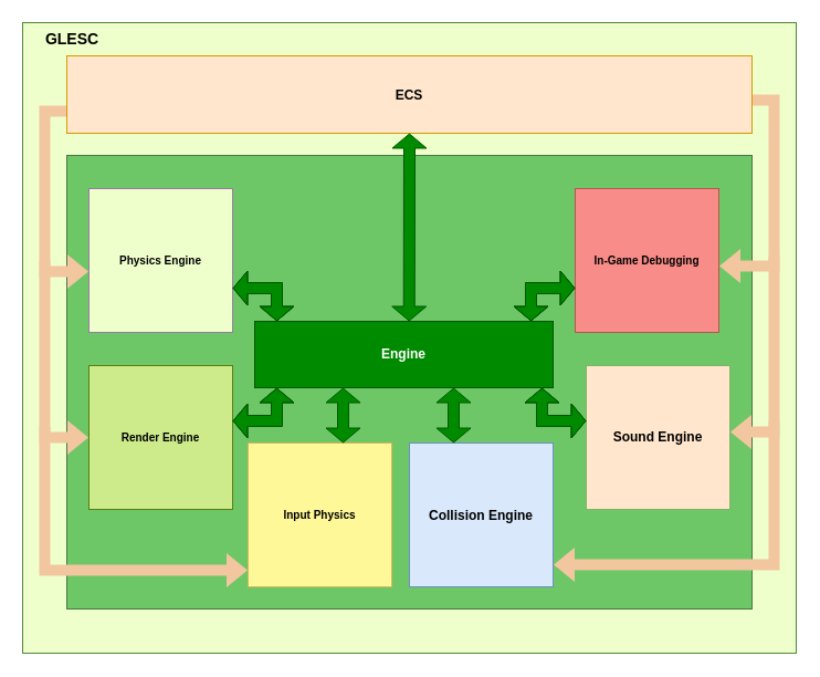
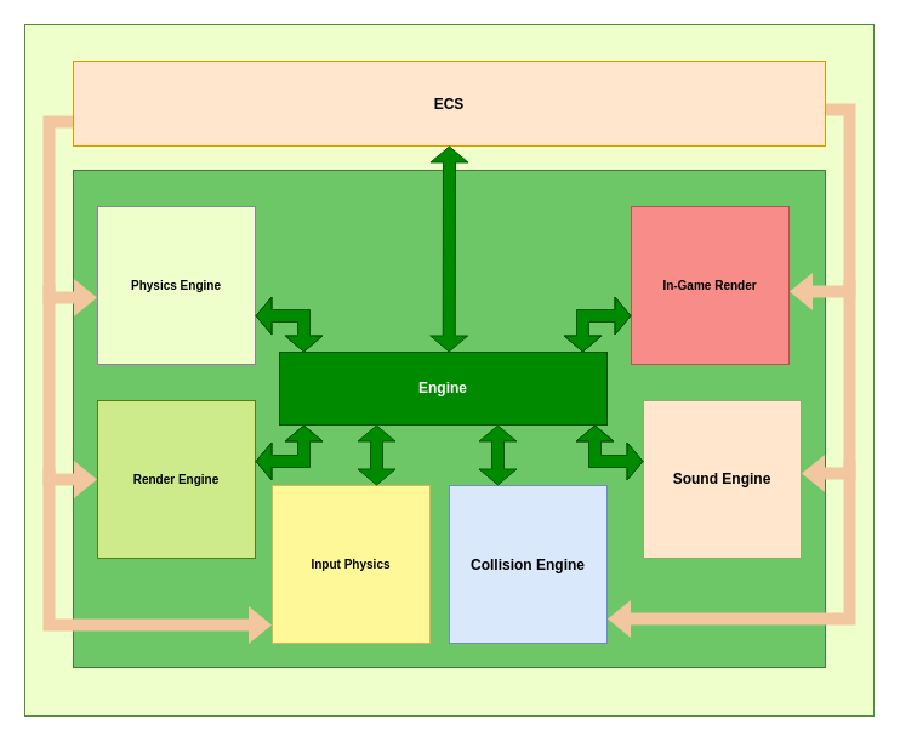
  <mxCell id="0" />
  <mxCell id="1" parent="0" />
  <mxCell id="2" value="" style="rounded=0;whiteSpace=wrap;html=1;fillColor=#efffcc;strokeColor=#528a3c;shadow=0;glass=0;container=0;" parent="1" vertex="1"><mxGeometry x="20" y="20" width="700" height="570" as="geometry" /></mxCell>
  <mxCell id="3" value="" style="rounded=0;whiteSpace=wrap;html=1;fillColor=#6dc766;strokeColor=#477944;shadow=0;glass=0;container=0;" parent="1" vertex="1"><mxGeometry x="60" y="140" width="620" height="410" as="geometry" /></mxCell>
  <mxCell id="4" value="ECS" style="group;fillColor=#ffe6cc;strokeColor=#d79b00;container=0;flipH=1;flipV=1;verticalAlign=middle;fontStyle=1" parent="1" vertex="1" connectable="0"><mxGeometry x="60" y="50" width="620" height="70" as="geometry" /></mxCell>
  <mxCell id="5" value="&lt;span style=&quot;font-size: 10px; font-weight: 700;&quot;&gt;Physics Engine&lt;/span&gt;" style="rounded=0;whiteSpace=wrap;html=1;fillColor=#efffcc;strokeColor=#9D79A9;shadow=0;glass=0;container=0;flipH=1;flipV=1;" parent="1" vertex="1"><mxGeometry x="80" y="170" width="130" height="130" as="geometry" /></mxCell>
  <mxCell id="6" value="Sound Engine" style="rounded=0;whiteSpace=wrap;html=1;fillColor=#ffe6cc;strokeColor=#82b366;shadow=0;glass=0;container=0;flipH=1;flipV=1;fontStyle=1;" parent="1" vertex="1"><mxGeometry x="530" y="330" width="130" height="130" as="geometry" /></mxCell>
  <mxCell id="7" value="Collision Engine" style="group;fillColor=#dae8fc;strokeColor=#6c8ebf;container=0;flipH=1;flipV=1;align=center;verticalAlign=middle;fontStyle=1" parent="1" vertex="1" connectable="0"><mxGeometry x="370" y="400" width="130" height="130" as="geometry" /></mxCell>
- <mxCell id="8" value="&lt;span style=&quot;font-size: 10px; font-weight: 700;&quot;&gt;In-Game Debugging&lt;/span&gt;" style="rounded=0;whiteSpace=wrap;html=1;fillColor=#F88C88;strokeColor=#b85450;shadow=0;glass=0;container=0;" parent="1" vertex="1"><mxGeometry x="520" y="170" width="130" height="130" as="geometry" /></mxCell>
+ <mxCell id="8" value="&lt;span style=&quot;font-size: 10px; font-weight: 700;&quot;&gt;In-Game Render&lt;/span&gt;" style="rounded=0;whiteSpace=wrap;html=1;fillColor=#F88C88;strokeColor=#b85450;shadow=0;glass=0;container=0;" parent="1" vertex="1"><mxGeometry x="520" y="170" width="130" height="130" as="geometry" /></mxCell>
  <mxCell id="9" value="&lt;b style=&quot;font-size: 9px;&quot;&gt;&lt;font style=&quot;font-size: 10px;&quot;&gt;Input Physics&lt;/font&gt;&lt;/b&gt;" style="rounded=0;whiteSpace=wrap;html=1;fillColor=#FFF899;strokeColor=#d6b656;gradientColor=none;shadow=0;glass=0;container=0;" parent="1" vertex="1"><mxGeometry x="224" y="400" width="130" height="130" as="geometry" /></mxCell>
  <mxCell id="10" value="&lt;span style=&quot;font-size: 10px; font-weight: 700;&quot;&gt;Render Engine&lt;/span&gt;" style="rounded=0;whiteSpace=wrap;html=1;fillColor=#cdeb8b;strokeColor=#5A7D10;shadow=0;glass=0;container=0;" parent="1" vertex="1"><mxGeometry x="80" y="330" width="130" height="130" as="geometry" /></mxCell>
- <mxCell id="11" value="GLESC" style="text;html=1;strokeColor=none;fillColor=none;align=center;verticalAlign=middle;whiteSpace=wrap;rounded=0;fontStyle=1;fontSize=14;shadow=0;glass=0;container=0;" vertex="1" parent="1"><mxGeometry x="20" y="20" width="90" height="30" as="geometry" /></mxCell>
  <mxCell id="12" value="Engine" style="rounded=0;whiteSpace=wrap;html=1;fillColor=#008a00;strokeColor=#005700;fontColor=#ffffff;fontStyle=1" vertex="1" parent="1"><mxGeometry x="230" y="290" width="270" height="60" as="geometry" /></mxCell>
  <mxCell id="13" value="" style="shape=flexArrow;endArrow=classic;startArrow=classic;html=1;rounded=0;shadow=0;strokeWidth=1;startSize=4;endSize=4;targetPerimeterSpacing=0;fillColor=#008a00;fillStyle=auto;gradientDirection=north;strokeColor=#005700;" edge="1" parent="1"><mxGeometry width="100" height="100" relative="1" as="geometry"><mxPoint x="369.71" y="290" as="sourcePoint" /><mxPoint x="370" y="120" as="targetPoint" /></mxGeometry></mxCell>
  <mxCell id="14" value="" style="shape=flexArrow;endArrow=classic;startArrow=classic;html=1;rounded=0;shadow=0;strokeWidth=1;startSize=4;endSize=4;targetPerimeterSpacing=0;fillColor=#008a00;fillStyle=auto;gradientDirection=north;strokeColor=#005700;edgeStyle=orthogonalEdgeStyle;" edge="1" parent="1"><mxGeometry width="100" height="100" relative="1" as="geometry"><mxPoint x="250" y="290" as="sourcePoint" /><mxPoint x="210" y="260" as="targetPoint" /><Array as="points"><mxPoint x="250" y="260" /></Array></mxGeometry></mxCell>
  <mxCell id="15" value="" style="shape=flexArrow;endArrow=classic;startArrow=classic;html=1;rounded=0;shadow=0;strokeWidth=1;startSize=4;endSize=4;targetPerimeterSpacing=0;fillColor=#008a00;fillStyle=auto;gradientDirection=north;strokeColor=#005700;edgeStyle=orthogonalEdgeStyle;" edge="1" parent="1"><mxGeometry width="100" height="100" relative="1" as="geometry"><mxPoint x="250" y="350" as="sourcePoint" /><mxPoint x="210" y="380" as="targetPoint" /><Array as="points"><mxPoint x="250" y="380" /></Array></mxGeometry></mxCell>
  <mxCell id="16" value="" style="shape=flexArrow;endArrow=classic;startArrow=classic;html=1;rounded=0;shadow=0;strokeWidth=1;startSize=4;endSize=4;targetPerimeterSpacing=0;fillColor=#008a00;fillStyle=auto;gradientDirection=north;strokeColor=#005700;edgeStyle=orthogonalEdgeStyle;" edge="1" parent="1"><mxGeometry width="100" height="100" relative="1" as="geometry"><mxPoint x="310" y="400" as="sourcePoint" /><mxPoint x="310" y="350" as="targetPoint" /></mxGeometry></mxCell>
  <mxCell id="17" value="" style="shape=flexArrow;endArrow=classic;startArrow=classic;html=1;rounded=0;shadow=0;strokeWidth=1;startSize=4;endSize=4;targetPerimeterSpacing=0;fillColor=#008a00;fillStyle=auto;gradientDirection=north;strokeColor=#005700;edgeStyle=orthogonalEdgeStyle;" edge="1" parent="1"><mxGeometry width="100" height="100" relative="1" as="geometry"><mxPoint x="410" y="400" as="sourcePoint" /><mxPoint x="410" y="350" as="targetPoint" /></mxGeometry></mxCell>
  <mxCell id="18" value="" style="shape=flexArrow;endArrow=classic;startArrow=classic;html=1;rounded=0;shadow=0;strokeWidth=1;startSize=4;endSize=4;targetPerimeterSpacing=0;fillColor=#008a00;fillStyle=auto;gradientDirection=north;strokeColor=#005700;" edge="1" parent="1"><mxGeometry width="100" height="100" relative="1" as="geometry"><mxPoint x="480" y="290" as="sourcePoint" /><mxPoint x="520" y="260" as="targetPoint" /><Array as="points"><mxPoint x="480" y="260" /></Array></mxGeometry></mxCell>
  <mxCell id="19" value="" style="shape=flexArrow;endArrow=classic;startArrow=classic;html=1;rounded=0;shadow=0;strokeWidth=1;startSize=4;endSize=4;targetPerimeterSpacing=0;fillColor=#008a00;fillStyle=auto;gradientDirection=north;strokeColor=#005700;edgeStyle=orthogonalEdgeStyle;" edge="1" parent="1"><mxGeometry width="100" height="100" relative="1" as="geometry"><mxPoint x="490" y="350" as="sourcePoint" /><mxPoint x="530" y="380" as="targetPoint" /><Array as="points"><mxPoint x="490" y="380" /></Array></mxGeometry></mxCell>
  <mxCell id="20" value="" style="shape=flexArrow;endArrow=classic;html=1;rounded=0;edgeStyle=orthogonalEdgeStyle;fillColor=#F2C69F;strokeColor=none;pointerEvents=0;align=center;verticalAlign=middle;fontFamily=Helvetica;fontSize=12;fontColor=default;fontStyle=1;gradientColor=none;" edge="1" parent="1" target="8"><mxGeometry width="50" height="50" relative="1" as="geometry"><mxPoint x="680" y="90" as="sourcePoint" /><mxPoint x="610" y="130" as="targetPoint" /><Array as="points"><mxPoint x="700" y="90" /><mxPoint x="700" y="240" /></Array></mxGeometry></mxCell>
  <mxCell id="21" value="" style="shape=flexArrow;endArrow=block;html=1;rounded=0;edgeStyle=orthogonalEdgeStyle;startArrow=none;startFill=0;endFill=0;targetPerimeterSpacing=0;sourcePerimeterSpacing=0;fillColor=#F2C69F;strokeColor=none;pointerEvents=0;align=center;verticalAlign=middle;fontFamily=Helvetica;fontSize=12;fontColor=default;fontStyle=1;gradientColor=none;" edge="1" parent="1" target="6"><mxGeometry width="50" height="50" relative="1" as="geometry"><mxPoint x="700" y="230" as="sourcePoint" /><mxPoint x="660" y="392.5" as="targetPoint" /><Array as="points"><mxPoint x="700" y="390" /></Array></mxGeometry></mxCell>
  <mxCell id="22" value="" style="shape=flexArrow;endArrow=block;html=1;rounded=0;edgeStyle=orthogonalEdgeStyle;startArrow=none;startFill=0;endFill=0;targetPerimeterSpacing=0;sourcePerimeterSpacing=0;fillColor=#F2C69F;strokeColor=none;pointerEvents=0;align=center;verticalAlign=middle;fontFamily=Helvetica;fontSize=12;fontColor=default;fontStyle=1;gradientColor=none;" edge="1" parent="1"><mxGeometry width="50" height="50" relative="1" as="geometry"><mxPoint x="700" y="380" as="sourcePoint" /><mxPoint x="500" y="510" as="targetPoint" /><Array as="points"><mxPoint x="700" y="510" /></Array></mxGeometry></mxCell>
  <mxCell id="23" value="" style="shape=flexArrow;endArrow=classic;html=1;rounded=0;edgeStyle=orthogonalEdgeStyle;fillColor=#F2C69F;strokeColor=none;pointerEvents=0;align=center;verticalAlign=middle;fontFamily=Helvetica;fontSize=12;fontColor=default;fontStyle=1;gradientColor=none;" edge="1" parent="1" target="5"><mxGeometry width="50" height="50" relative="1" as="geometry"><mxPoint x="60" y="100" as="sourcePoint" /><mxPoint x="-10" y="245" as="targetPoint" /><Array as="points"><mxPoint x="40" y="100" /><mxPoint x="40" y="245" /></Array></mxGeometry></mxCell>
  <mxCell id="24" value="" style="shape=flexArrow;endArrow=block;html=1;rounded=0;edgeStyle=orthogonalEdgeStyle;startArrow=none;startFill=0;endFill=0;targetPerimeterSpacing=0;sourcePerimeterSpacing=0;fillColor=#F2C69F;strokeColor=none;pointerEvents=0;align=center;verticalAlign=middle;fontFamily=Helvetica;fontSize=12;fontColor=default;fontStyle=1;gradientColor=none;" edge="1" parent="1" target="10"><mxGeometry width="50" height="50" relative="1" as="geometry"><mxPoint x="40" y="235" as="sourcePoint" /><mxPoint x="0" y="395" as="targetPoint" /><Array as="points"><mxPoint x="40" y="395" /></Array></mxGeometry></mxCell>
  <mxCell id="25" value="" style="shape=flexArrow;endArrow=block;html=1;rounded=0;edgeStyle=orthogonalEdgeStyle;startArrow=none;startFill=0;endFill=0;targetPerimeterSpacing=0;sourcePerimeterSpacing=0;fillColor=#F2C69F;strokeColor=none;pointerEvents=0;align=center;verticalAlign=middle;fontFamily=Helvetica;fontSize=12;fontColor=default;fontStyle=1;gradientColor=none;" edge="1" parent="1" target="9"><mxGeometry width="50" height="50" relative="1" as="geometry"><mxPoint x="40" y="385" as="sourcePoint" /><mxPoint x="-160" y="515" as="targetPoint" /><Array as="points"><mxPoint x="40" y="515" /></Array></mxGeometry></mxCell>
